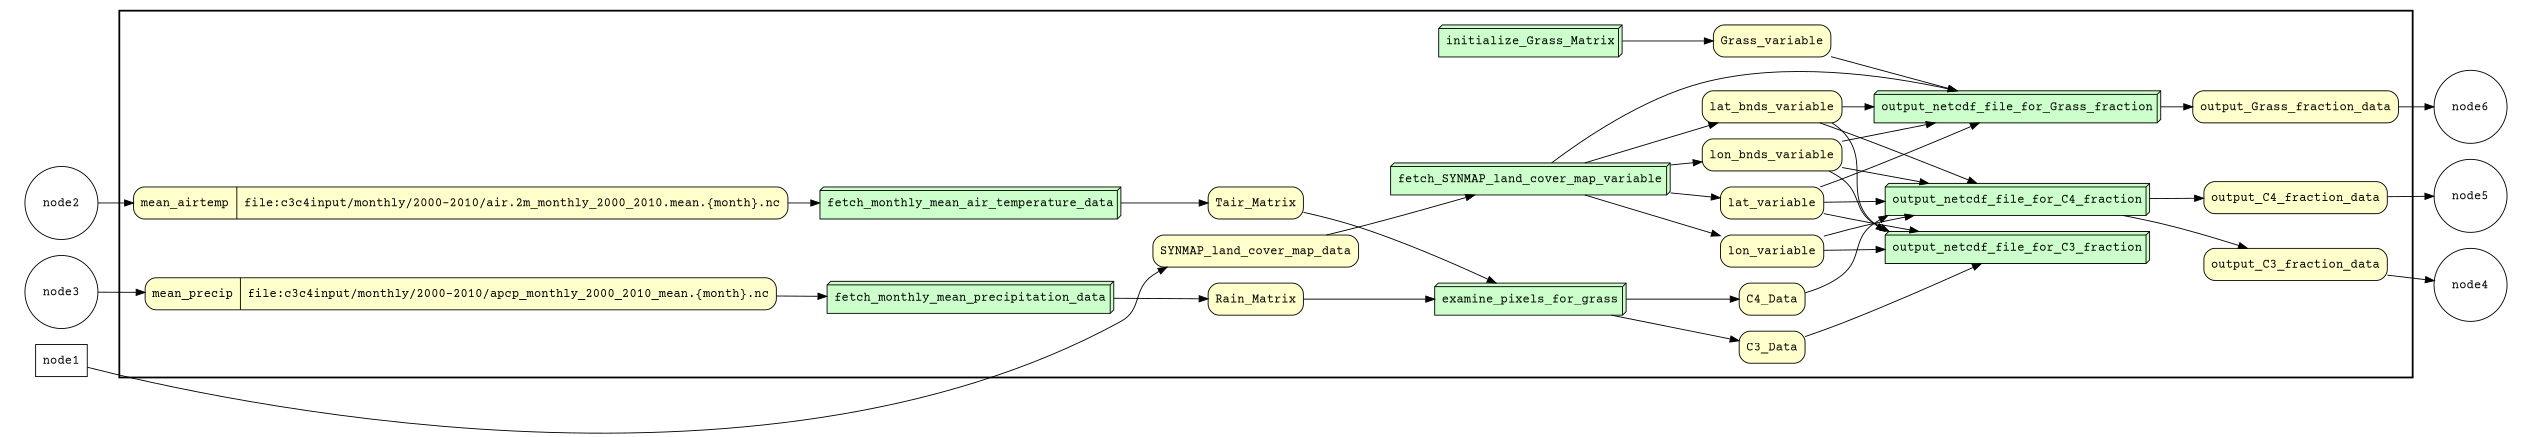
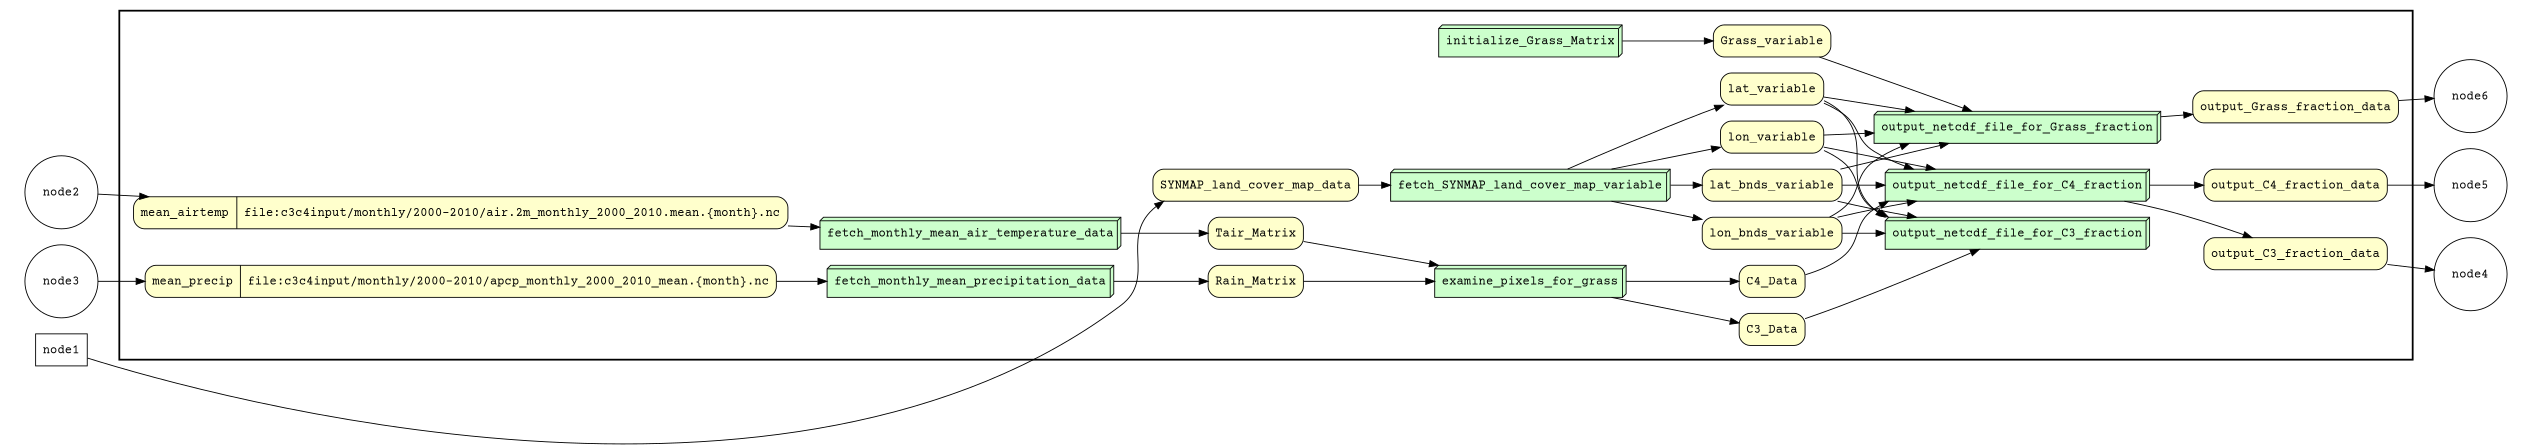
  digraph {
    fontname="Courier Prime"
    rankdir=LR
    node [fillcolor="#FFFFCC" fontname="Courier Prime" peripheries=1 shape=box style="rounded,filled"]
    edge [fontname="Courier Prime"]
    node1 [fillcolor="#FFFFFF" style=filled width=0.2]
    node2 [fillcolor="#FFFFFF" shape=circle style=filled width=0.2]
    node3 [fillcolor="#FFFFFF" shape=circle style=filled width=0.2]
    node4 [fillcolor="#FFFFFF" shape=circle style=filled width=0.2]
    node5 [fillcolor="#FFFFFF" shape=circle style=filled width=0.2]
    node6 [fillcolor="#FFFFFF" shape=circle style=filled width=0.2]
    n7 [fillcolor="#CCFFCC" label=fetch_SYNMAP_land_cover_map_variable shape=box3d width=0.2]
    n8 [label=lon_variable width=0.2]
    n9 [label=lat_variable width=0.2]
    n10 [label=lon_bnds_variable width=0.2]
    n11 [label=lat_bnds_variable width=0.2]
    n12 [fillcolor="#CCFFCC" label=fetch_monthly_mean_air_temperature_data shape=box3d width=0.2]
    n13 [label=Tair_Matrix width=0.2]
    n14 [fillcolor="#CCFFCC" label=fetch_monthly_mean_precipitation_data shape=box3d width=0.2]
    n15 [label=Rain_Matrix width=0.2]
    n16 [fillcolor="#CCFFCC" label=initialize_Grass_Matrix shape=box3d width=0.2]
    n17 [label=Grass_variable width=0.2]
    n18 [fillcolor="#CCFFCC" label=examine_pixels_for_grass shape=box3d width=0.2]
    n19 [label=C3_Data width=0.2]
    n20 [label=C4_Data width=0.2]
    n21 [fillcolor="#CCFFCC" label=output_netcdf_file_for_C3_fraction shape=box3d width=0.2]
    n22 [label=output_C3_fraction_data width=0.2]
    n23 [fillcolor="#CCFFCC" label=output_netcdf_file_for_C4_fraction shape=box3d width=0.2]
    n24 [label=output_C4_fraction_data width=0.2]
    n25 [fillcolor="#CCFFCC" label=output_netcdf_file_for_Grass_fraction shape=box3d width=0.2]
    n26 [label=output_Grass_fraction_data width=0.2]
    n27 [label=SYNMAP_land_cover_map_data width=0.2]
    n28 [label="{<f0> mean_airtemp|<f1>file:c3c4input/monthly/2000-2010/air.2m_monthly_2000_2010.mean.\{month\}.nc}" rankdir=LR shape=record width=0.2]
    n29 [label="{<f0> mean_precip|<f1>file:c3c4input/monthly/2000-2010/apcp_monthly_2000_2010_mean.\{month\}.nc}" rankdir=LR shape=record width=0.2]
    subgraph cluster_1 {
      color=white
      subgraph cluster_2 {
        color=white
        node1
        node2
        node3
      }
    }
    subgraph cluster_3 {
      color=white
      subgraph cluster_4 {
        color=white
        node4
        node5
        node6
      }
    }
    subgraph cluster_5 {
      fontsize=18
      penwidth=2
      subgraph cluster_6 {
        color=white
        fontsize=18
        penwidth=2
        n7
        n8
        n9
        n10
        n11
        n12
        n13
        n14
        n15
        n16
        n17
        n18
        n19
        n20
        n21
        n22
        n23
        n24
        n25
        n26
        n27
        n28
        n29
      }
    }
    node1 -> n27
    node2 -> n28
    node3 -> n29
    n7 -> n8
    n7 -> n9
    n7 -> n10
    n7 -> n11
    n8 -> n21
    n8 -> n23
-   n7 -> n25
+   n8 -> n25
    n9 -> n21
    n9 -> n23
    n9 -> n25
    n10 -> n21
    n10 -> n23
    n10 -> n25
    n11 -> n21
    n11 -> n23
    n11 -> n25
    n12 -> n13
    n13 -> n18
    n14 -> n15
    n15 -> n18
    n16 -> n17
    n17 -> n25
    n18 -> n19
    n18 -> n20
    n19 -> n21
    n20 -> n23
    n22 -> node4
    n23 -> n22
    n23 -> n24
    n24 -> node5
    n25 -> n26
    n26 -> node6
    n27 -> n7
    n28 -> n12
    n29 -> n14
  }
